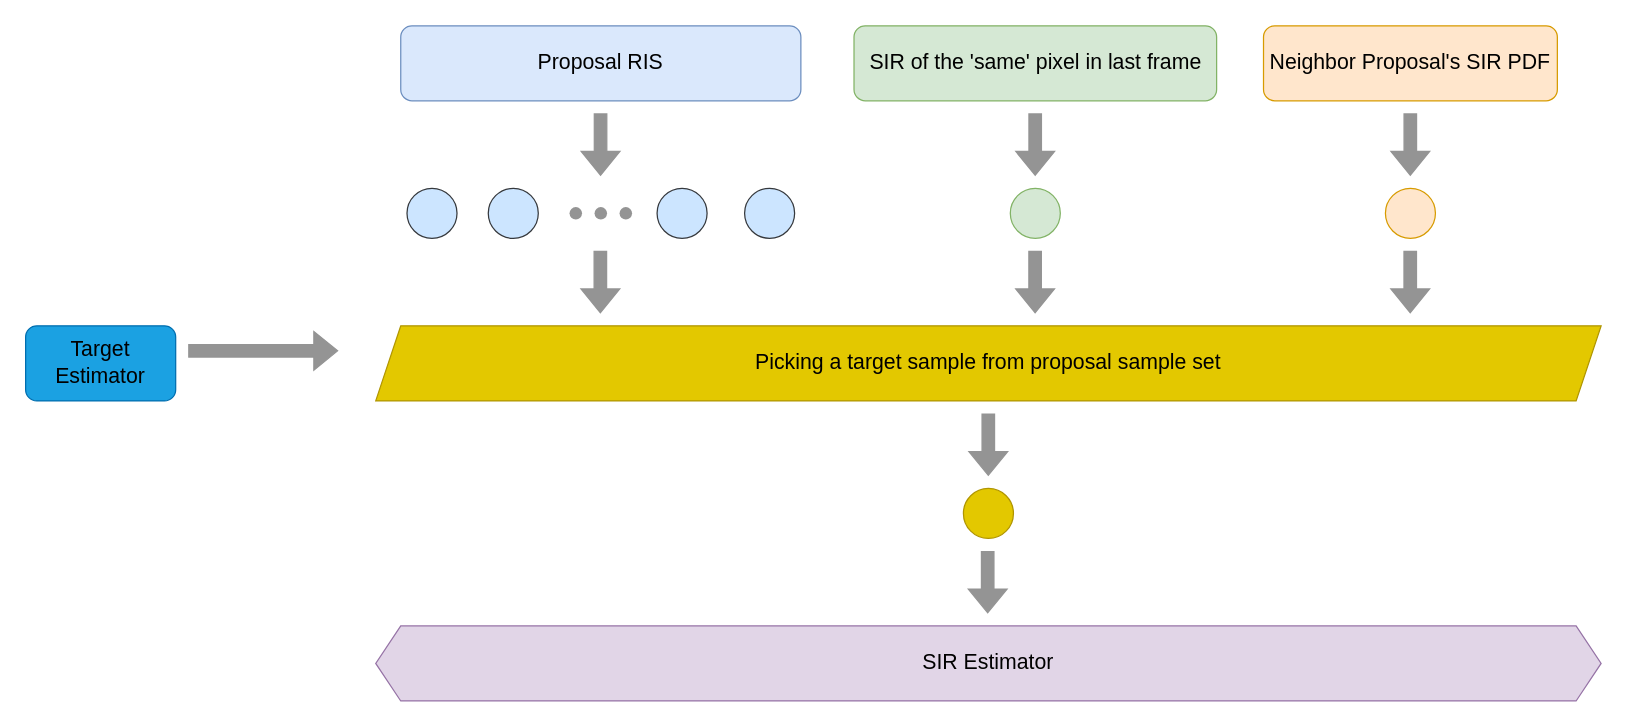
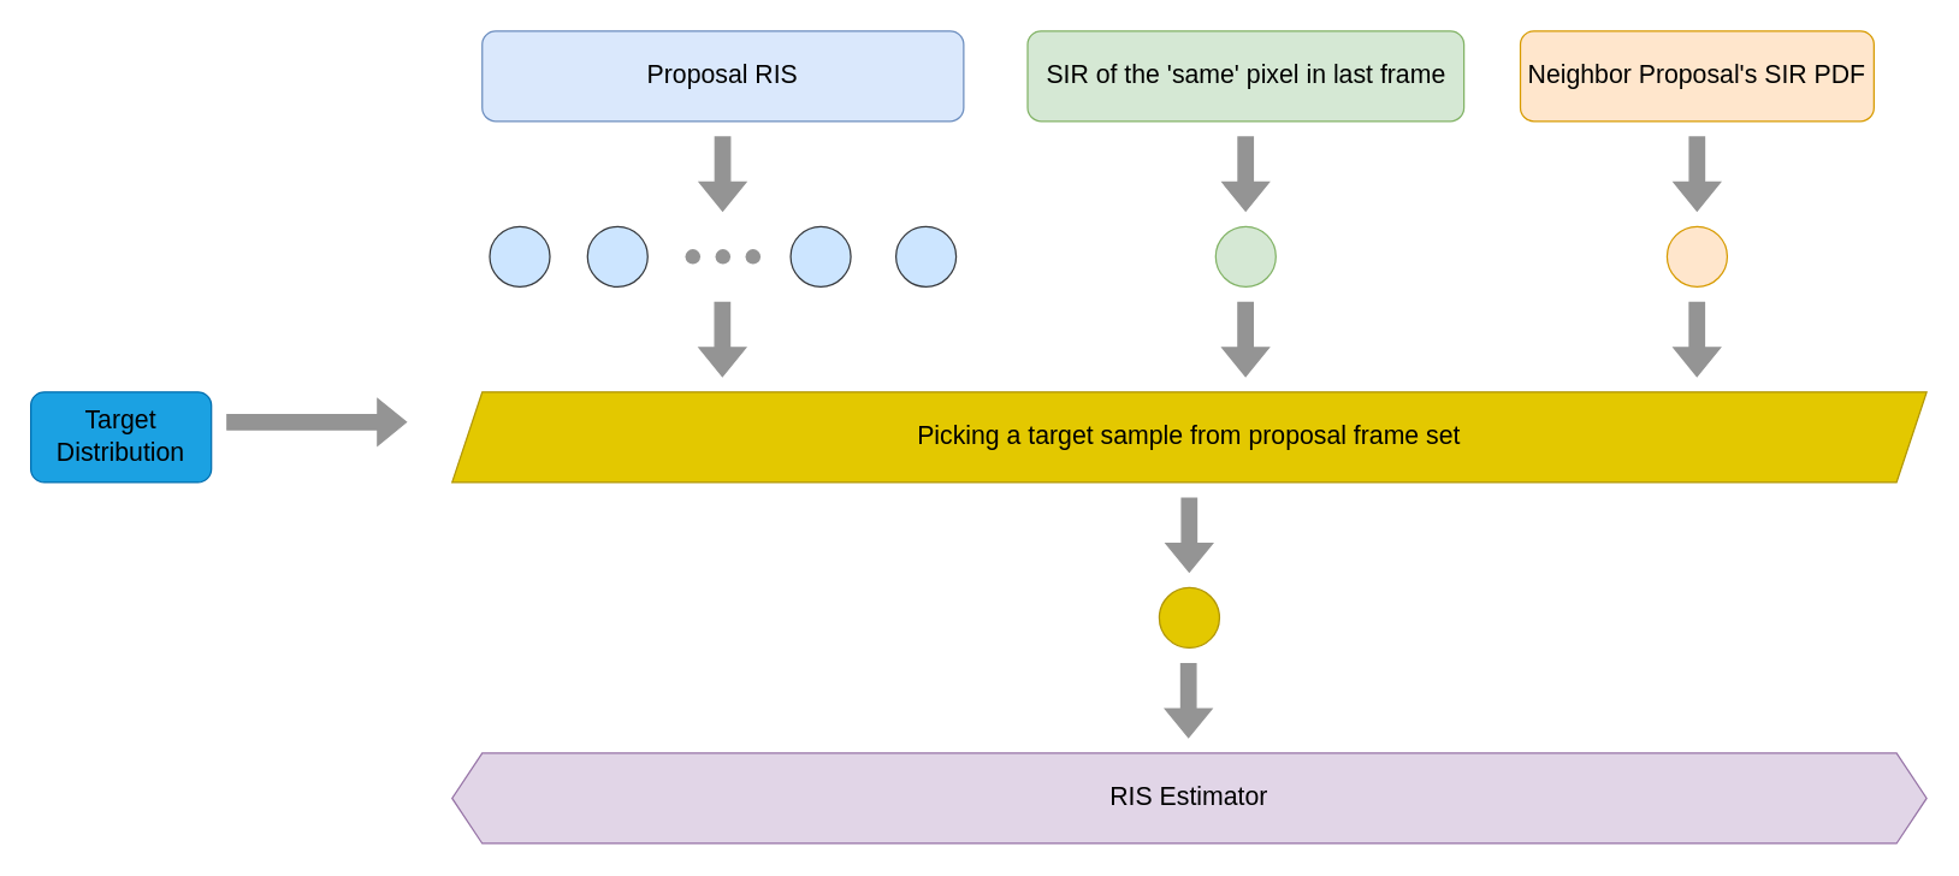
  <mxCell id="0" />
  <mxCell id="1" parent="0" />
  <mxCell id="2" value="&lt;font style=&quot;font-size: 17px;&quot;&gt;Proposal RIS&lt;/font&gt;" style="rounded=1;whiteSpace=wrap;html=1;fillColor=#dae8fc;strokeColor=#6c8ebf;" parent="1" vertex="1"><mxGeometry x="320" y="20" width="320" height="60" as="geometry" /></mxCell>
  <mxCell id="3" value="" style="ellipse;whiteSpace=wrap;html=1;fillColor=#cce5ff;strokeColor=#36393d;" parent="1" vertex="1"><mxGeometry x="325" y="150" width="40" height="40" as="geometry" /></mxCell>
  <mxCell id="4" value="" style="shape=flexArrow;endArrow=classic;html=1;rounded=0;strokeColor=#949494;fillColor=#949494;" parent="1" edge="1"><mxGeometry width="50" height="50" relative="1" as="geometry"><mxPoint x="479.8" y="90" as="sourcePoint" /><mxPoint x="479.8" y="140" as="targetPoint" /></mxGeometry></mxCell>
  <mxCell id="5" value="" style="ellipse;whiteSpace=wrap;html=1;fillColor=#cce5ff;strokeColor=#36393d;" parent="1" vertex="1"><mxGeometry x="390" y="150" width="40" height="40" as="geometry" /></mxCell>
  <mxCell id="6" value="" style="ellipse;whiteSpace=wrap;html=1;fillColor=#cce5ff;strokeColor=#36393d;" parent="1" vertex="1"><mxGeometry x="595" y="150" width="40" height="40" as="geometry" /></mxCell>
  <mxCell id="7" value="" style="ellipse;whiteSpace=wrap;html=1;fillColor=#cce5ff;strokeColor=#36393d;" parent="1" vertex="1"><mxGeometry x="525" y="150" width="40" height="40" as="geometry" /></mxCell>
- <mxCell id="8" value="&lt;font style=&quot;font-size: 17px;&quot; color=&quot;#000000&quot;&gt;Target Estimator&lt;/font&gt;" style="rounded=1;whiteSpace=wrap;html=1;fillColor=#1ba1e2;strokeColor=#006EAF;fontColor=#ffffff;" parent="1" vertex="1"><mxGeometry x="20" y="260" width="120" height="60" as="geometry" /></mxCell>
+ <mxCell id="8" value="&lt;font style=&quot;font-size: 17px;&quot; color=&quot;#000000&quot;&gt;Target Distribution&lt;/font&gt;" style="rounded=1;whiteSpace=wrap;html=1;fillColor=#1ba1e2;strokeColor=#006EAF;fontColor=#ffffff;" parent="1" vertex="1"><mxGeometry x="20" y="260" width="120" height="60" as="geometry" /></mxCell>
  <mxCell id="9" value="" style="ellipse;whiteSpace=wrap;html=1;fillColor=#949494;strokeColor=none;" parent="1" vertex="1"><mxGeometry x="455" y="165" width="10" height="10" as="geometry" /></mxCell>
  <mxCell id="10" value="" style="ellipse;whiteSpace=wrap;html=1;fillColor=#949494;strokeColor=none;" parent="1" vertex="1"><mxGeometry x="475" y="165" width="10" height="10" as="geometry" /></mxCell>
  <mxCell id="11" value="" style="ellipse;whiteSpace=wrap;html=1;fillColor=#949494;strokeColor=none;" parent="1" vertex="1"><mxGeometry x="495" y="165" width="10" height="10" as="geometry" /></mxCell>
  <mxCell id="12" value="" style="shape=flexArrow;endArrow=classic;html=1;rounded=0;strokeColor=#949494;fillColor=#949494;" parent="1" edge="1"><mxGeometry width="50" height="50" relative="1" as="geometry"><mxPoint x="479.64" y="200" as="sourcePoint" /><mxPoint x="479.64" y="250" as="targetPoint" /></mxGeometry></mxCell>
  <mxCell id="13" value="" style="ellipse;whiteSpace=wrap;html=1;fillColor=#ffe6cc;strokeColor=#d79b00;" parent="1" vertex="1"><mxGeometry x="1107.5" y="150" width="40" height="40" as="geometry" /></mxCell>
  <mxCell id="14" value="" style="shape=flexArrow;endArrow=classic;html=1;rounded=0;strokeColor=#949494;fillColor=#949494;" parent="1" edge="1"><mxGeometry width="50" height="50" relative="1" as="geometry"><mxPoint x="1127.4" y="90" as="sourcePoint" /><mxPoint x="1127.4" y="140" as="targetPoint" /></mxGeometry></mxCell>
  <mxCell id="15" value="" style="shape=flexArrow;endArrow=classic;html=1;rounded=0;strokeColor=#949494;fillColor=#949494;" parent="1" edge="1"><mxGeometry width="50" height="50" relative="1" as="geometry"><mxPoint x="1127.34" y="200" as="sourcePoint" /><mxPoint x="1127.34" y="250" as="targetPoint" /></mxGeometry></mxCell>
- <mxCell id="16" value="&lt;span style=&quot;font-size: 17px;&quot;&gt;Picking a target sample from proposal sample set&lt;/span&gt;" style="shape=parallelogram;perimeter=parallelogramPerimeter;whiteSpace=wrap;html=1;fixedSize=1;fontColor=#000000;fillColor=#e3c800;strokeColor=#B09500;" parent="1" vertex="1"><mxGeometry x="300" y="260" width="980" height="60" as="geometry" /></mxCell>
+ <mxCell id="16" value="&lt;span style=&quot;font-size: 17px;&quot;&gt;Picking a target sample from proposal frame set&lt;/span&gt;" style="shape=parallelogram;perimeter=parallelogramPerimeter;whiteSpace=wrap;html=1;fixedSize=1;fontColor=#000000;fillColor=#e3c800;strokeColor=#B09500;" parent="1" vertex="1"><mxGeometry x="300" y="260" width="980" height="60" as="geometry" /></mxCell>
  <mxCell id="17" value="" style="shape=flexArrow;endArrow=classic;html=1;rounded=0;fontColor=#000000;strokeColor=#949494;fillColor=#949494;fillStyle=solid;gradientColor=none;" parent="1" edge="1"><mxGeometry width="50" height="50" relative="1" as="geometry"><mxPoint x="150" y="280" as="sourcePoint" /><mxPoint x="270" y="280" as="targetPoint" /></mxGeometry></mxCell>
- <mxCell id="18" value="&lt;font style=&quot;font-size: 17px;&quot;&gt;SIR Estimator&lt;/font&gt;" style="shape=hexagon;perimeter=hexagonPerimeter2;whiteSpace=wrap;html=1;fixedSize=1;fillColor=#e1d5e7;strokeColor=#9673a6;" parent="1" vertex="1"><mxGeometry x="300" y="500" width="980" height="60" as="geometry" /></mxCell>
+ <mxCell id="18" value="&lt;font style=&quot;font-size: 17px;&quot;&gt;RIS Estimator&lt;/font&gt;" style="shape=hexagon;perimeter=hexagonPerimeter2;whiteSpace=wrap;html=1;fixedSize=1;fillColor=#e1d5e7;strokeColor=#9673a6;" parent="1" vertex="1"><mxGeometry x="300" y="500" width="980" height="60" as="geometry" /></mxCell>
  <mxCell id="19" value="" style="ellipse;whiteSpace=wrap;html=1;fillColor=#e3c800;strokeColor=#B09500;fontColor=#000000;" parent="1" vertex="1"><mxGeometry x="770" y="390" width="40" height="40" as="geometry" /></mxCell>
  <mxCell id="20" value="" style="shape=flexArrow;endArrow=classic;html=1;rounded=0;strokeColor=#949494;fillColor=#949494;" parent="1" edge="1"><mxGeometry width="50" height="50" relative="1" as="geometry"><mxPoint x="789.9" y="330" as="sourcePoint" /><mxPoint x="789.9" y="380" as="targetPoint" /></mxGeometry></mxCell>
  <mxCell id="21" value="" style="shape=flexArrow;endArrow=classic;html=1;rounded=0;strokeColor=#949494;fillColor=#949494;" parent="1" edge="1"><mxGeometry width="50" height="50" relative="1" as="geometry"><mxPoint x="789.41" y="440" as="sourcePoint" /><mxPoint x="789.41" y="490" as="targetPoint" /></mxGeometry></mxCell>
  <mxCell id="22" value="&lt;font style=&quot;font-size: 17px;&quot;&gt;Neighbor Proposal's SIR PDF&lt;/font&gt;" style="rounded=1;whiteSpace=wrap;html=1;fillColor=#ffe6cc;strokeColor=#d79b00;" parent="1" vertex="1"><mxGeometry x="1010" y="20" width="235" height="60" as="geometry" /></mxCell>
  <mxCell id="23" value="" style="ellipse;whiteSpace=wrap;html=1;fillColor=#d5e8d4;strokeColor=#82b366;" vertex="1" parent="1"><mxGeometry x="807.5" y="150" width="40" height="40" as="geometry" /></mxCell>
  <mxCell id="24" value="" style="shape=flexArrow;endArrow=classic;html=1;rounded=0;strokeColor=#949494;fillColor=#949494;" edge="1" parent="1"><mxGeometry width="50" height="50" relative="1" as="geometry"><mxPoint x="827.4" y="90" as="sourcePoint" /><mxPoint x="827.4" y="140" as="targetPoint" /></mxGeometry></mxCell>
  <mxCell id="25" value="" style="shape=flexArrow;endArrow=classic;html=1;rounded=0;strokeColor=#949494;fillColor=#949494;" edge="1" parent="1"><mxGeometry width="50" height="50" relative="1" as="geometry"><mxPoint x="827.34" y="200" as="sourcePoint" /><mxPoint x="827.34" y="250" as="targetPoint" /></mxGeometry></mxCell>
  <mxCell id="26" value="&lt;span style=&quot;font-size: 17px;&quot;&gt;SIR of the 'same' pixel in last frame&lt;br&gt;&lt;/span&gt;" style="rounded=1;whiteSpace=wrap;html=1;fillColor=#d5e8d4;strokeColor=#82b366;" vertex="1" parent="1"><mxGeometry x="682.5" y="20" width="290" height="60" as="geometry" /></mxCell>
